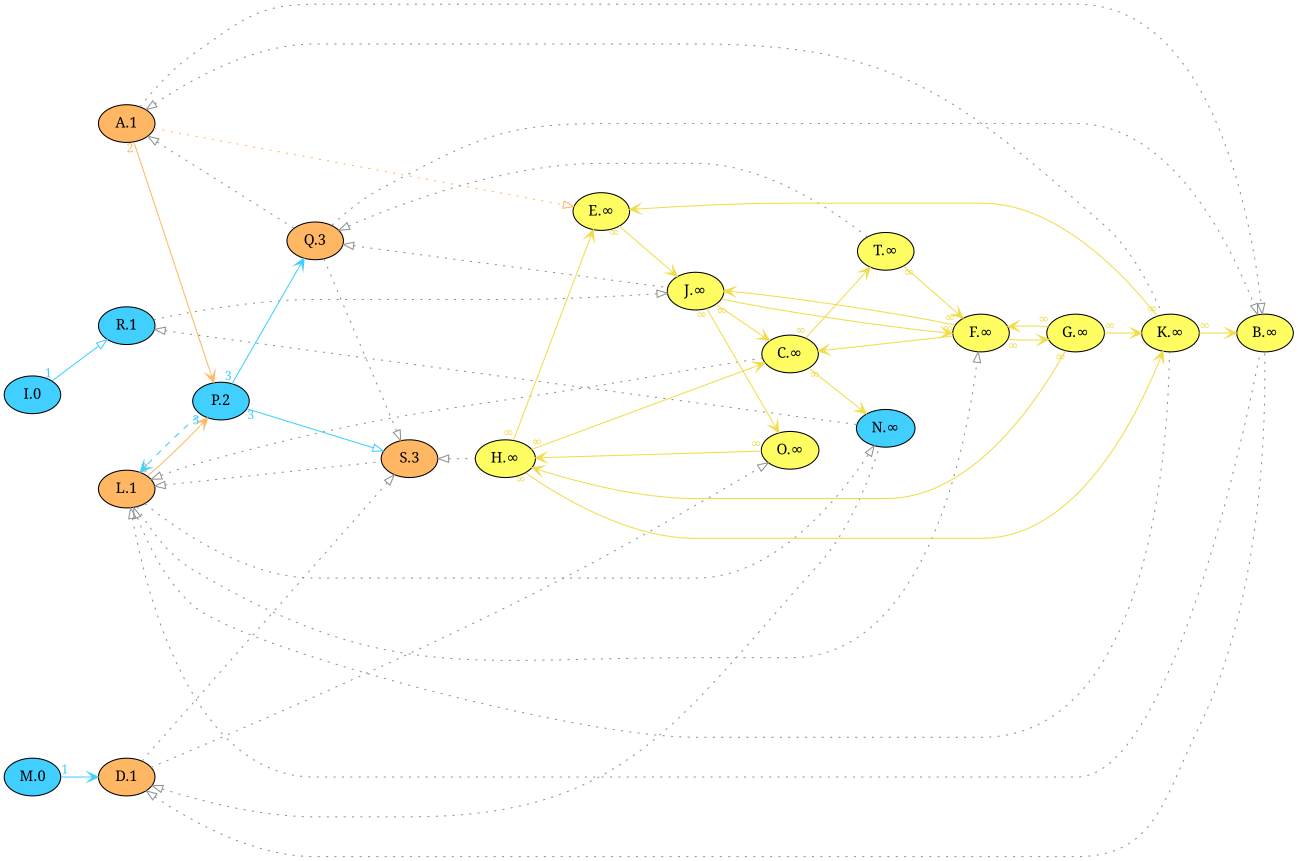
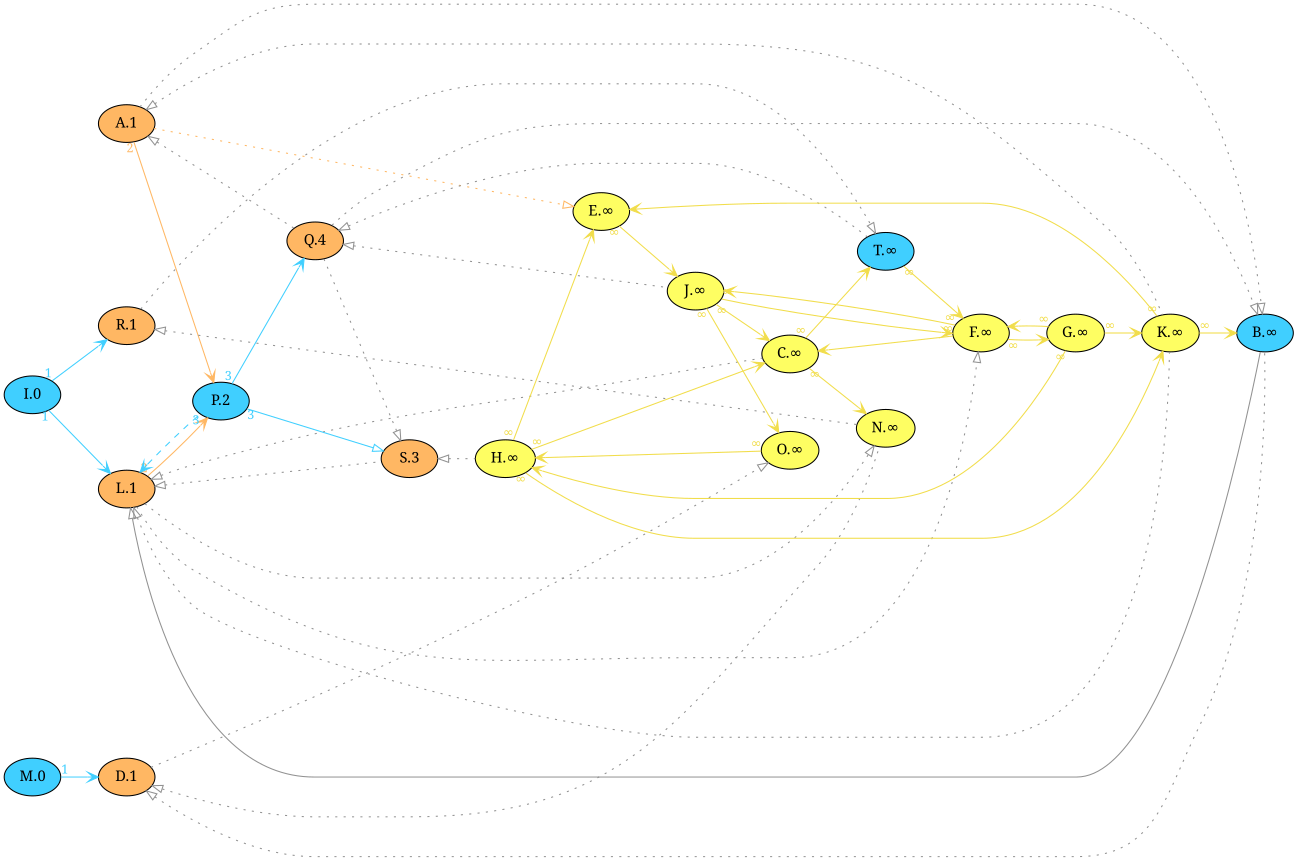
  digraph {
    fontname="Noto Serif"
    rankdir=LR
    node [fillcolor="#FEFE62" fontname="Noto Serif" fontsize=14 style=filled]
    edge [arrowhead=vee arrowtail=vee color="#919191" fontcolor="#919191" fontname="Noto Serif" fontsize=12 labeldistance=1.5 style=solid]
    n1 [fillcolor="#ffb763" label="A.1"]
    n2 [fillcolor="#ffb763" label="D.1"]
    n3 [fillcolor="#ffb763" label="L.1"]
-   n4 [fillcolor="#40cfff" label="R.1"]
+   n4 [fillcolor="#ffb763" label="R.1"]
    n5 [fillcolor="#40cfff" label="I.0"]
    n6 [fillcolor="#40cfff" label="M.0"]
    n7 [fillcolor="#40cfff" label="P.2"]
-   n8 [fillcolor="#ffb763" label="Q.3"]
-   n9 [label="B.∞"]
+   n8 [fillcolor="#ffb763" label="Q.4"]
+   n9 [fillcolor="#40cfff" label="B.∞"]
    n10 [label="E.∞"]
    n11 [label="K.∞"]
    n12 [fillcolor="#ffb763" label="S.3"]
-   n13 [fillcolor="#40cfff" label="N.∞"]
+   n13 [label="N.∞"]
    n14 [label="O.∞"]
    n15 [label="C.∞"]
    n16 [label="F.∞"]
-   n17 [label="T.∞"]
+   n17 [fillcolor="#40cfff" label="T.∞"]
    n18 [label="J.∞"]
    n19 [label="H.∞"]
    n20 [label="G.∞"]
    subgraph sub_1 {
      rank=same
      n1
      n2
      n3
      n4
    }
    subgraph sub_2 {
      rank=same
      n5
      n6
    }
    subgraph sub_3 {
      rank=same
      n7
    }
    n1 -> n7 [color="#ffb763" fontcolor="#ffb763" taillabel=2]
    n1 -> n8 [arrowhead=onormal arrowtail=onormal dir=back style=dotted]
    n1 -> n9 [arrowhead=onormal arrowtail=onormal style=dotted]
    n1 -> n10 [arrowhead=onormal arrowtail=onormal color="#ffb763" style=dotted]
    n1 -> n11 [arrowhead=onormal arrowtail=onormal dir=back style=dotted]
    n2 -> n9 [arrowhead=onormal arrowtail=onormal dir=back style=dotted]
-   n2 -> n12 [arrowhead=onormal arrowtail=onormal style=dotted]
    n2 -> n13 [arrowhead=onormal arrowtail=onormal dir=back style=dotted]
    n2 -> n14 [arrowhead=onormal arrowtail=onormal style=dotted]
    n3 -> n7 [color="#ffb763" fontcolor="#ffb763" taillabel=2]
    n3 -> n7 [color="#40cfff" dir=back fontcolor="#40cfff" headlabel=3 style=dashed]
-   n3 -> n9 [arrowhead=onormal arrowtail=onormal dir=back style=dotted]
+   n3 -> n9 [arrowhead=onormal arrowtail=onormal dir=back]
    n3 -> n11 [arrowhead=onormal arrowtail=onormal dir=back style=dotted]
    n3 -> n12 [arrowhead=onormal arrowtail=onormal dir=back style=dotted]
    n3 -> n13 [arrowhead=onormal arrowtail=onormal style=dotted]
    n3 -> n15 [arrowhead=onormal arrowtail=onormal dir=back style=dotted]
    n3 -> n16 [arrowhead=onormal arrowtail=onormal style=dotted]
    n4 -> n13 [arrowhead=onormal arrowtail=onormal dir=back style=dotted]
-   n4 -> n18 [arrowhead=onormal arrowtail=onormal style=dotted]
-   n5 -> n4 [arrowhead=onormal color="#40cfff" fontcolor="#40cfff" taillabel=1]
+   n4 -> n17 [arrowhead=onormal arrowtail=onormal style=dotted]
+   n5 -> n3 [color="#40cfff" fontcolor="#40cfff" taillabel=1]
+   n5 -> n4 [color="#40cfff" fontcolor="#40cfff" taillabel=1]
    n6 -> n2 [color="#40cfff" fontcolor="#40cfff" taillabel=1]
    n7 -> n8 [color="#40cfff" fontcolor="#40cfff" taillabel=3]
    n7 -> n12 [arrowhead=onormal color="#40cfff" fontcolor="#40cfff" taillabel=3]
    n8 -> n9 [arrowhead=onormal arrowtail=onormal style=dotted]
    n8 -> n12 [arrowhead=onormal arrowtail=onormal style=dotted]
    n8 -> n17 [arrowhead=onormal arrowtail=onormal dir=back style=dotted]
    n8 -> n18 [arrowhead=onormal arrowtail=onormal dir=back style=dotted]
    n10 -> n18 [color="#f1dd4b" fontcolor="#f1dd4b" taillabel="∞"]
    n11 -> n9 [color="#f1dd4b" fontcolor="#f1dd4b" taillabel="∞"]
    n11 -> n10 [color="#f1dd4b" fontcolor="#f1dd4b" taillabel="∞"]
    n12 -> n19 [arrowhead=onormal arrowtail=onormal dir=back style=dotted]
    n14 -> n19 [color="#f1dd4b" fontcolor="#f1dd4b" taillabel="∞"]
    n15 -> n13 [color="#f1dd4b" fontcolor="#f1dd4b" taillabel="∞"]
    n15 -> n17 [color="#f1dd4b" fontcolor="#f1dd4b" taillabel="∞"]
    n16 -> n15 [color="#f1dd4b" fontcolor="#f1dd4b" taillabel="∞"]
    n16 -> n18 [color="#f1dd4b" fontcolor="#f1dd4b" taillabel="∞"]
    n16 -> n20 [color="#f1dd4b" fontcolor="#f1dd4b" taillabel="∞"]
    n17 -> n16 [color="#f1dd4b" fontcolor="#f1dd4b" taillabel="∞"]
    n18 -> n14 [color="#f1dd4b" fontcolor="#f1dd4b" taillabel="∞"]
    n18 -> n15 [color="#f1dd4b" fontcolor="#f1dd4b" taillabel="∞"]
    n18 -> n16 [color="#f1dd4b" fontcolor="#f1dd4b" taillabel="∞"]
    n19 -> n10 [color="#f1dd4b" fontcolor="#f1dd4b" taillabel="∞"]
    n19 -> n11 [color="#f1dd4b" fontcolor="#f1dd4b" taillabel="∞"]
    n19 -> n15 [color="#f1dd4b" fontcolor="#f1dd4b" taillabel="∞"]
    n20 -> n11 [color="#f1dd4b" fontcolor="#f1dd4b" taillabel="∞"]
    n20 -> n16 [color="#f1dd4b" fontcolor="#f1dd4b" taillabel="∞"]
    n20 -> n19 [color="#f1dd4b" fontcolor="#f1dd4b" taillabel="∞"]
  }
